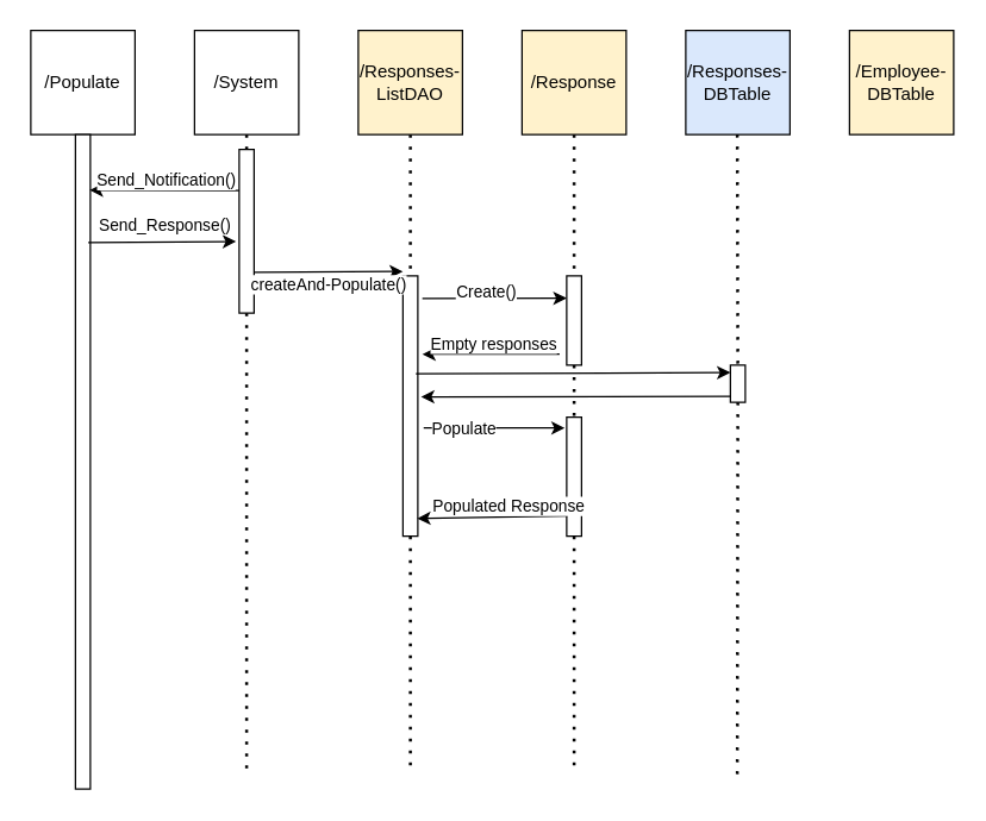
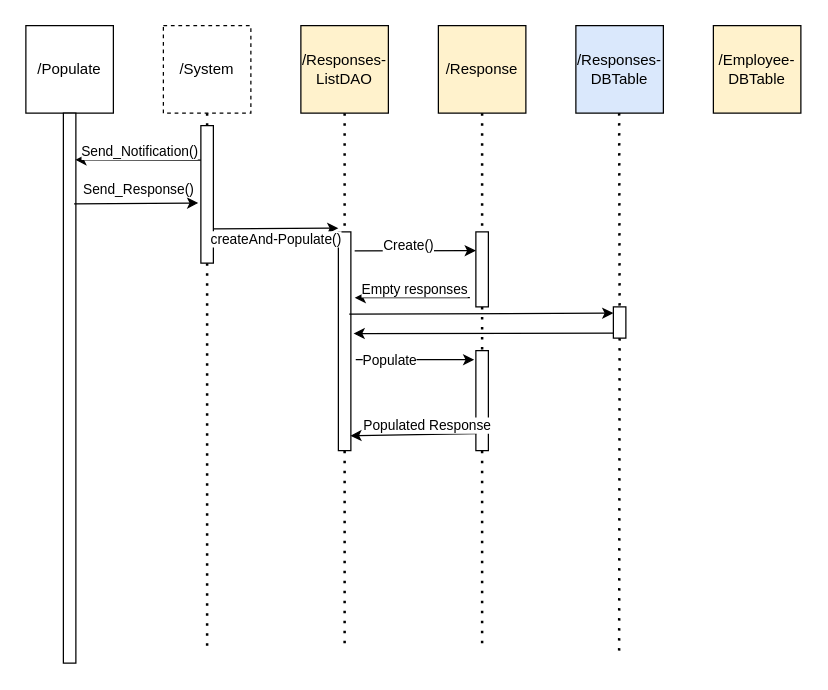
  <mxCell id="0" />
  <mxCell id="1" parent="0" />
  <mxCell id="2" value="/Populate" style="whiteSpace=wrap;html=1;aspect=fixed;" parent="1" vertex="1"><mxGeometry x="20" y="20" width="70" height="70" as="geometry" /></mxCell>
- <mxCell id="3" value="/System" style="whiteSpace=wrap;html=1;aspect=fixed;" parent="1" vertex="1"><mxGeometry x="130" y="20" width="70" height="70" as="geometry" /></mxCell>
+ <mxCell id="3" value="/System" style="whiteSpace=wrap;html=1;aspect=fixed;dashed=1;" parent="1" vertex="1"><mxGeometry x="130" y="20" width="70" height="70" as="geometry" /></mxCell>
  <mxCell id="4" value="" style="rounded=0;whiteSpace=wrap;html=1;" parent="1" vertex="1"><mxGeometry x="50" y="90" width="10" height="440" as="geometry" /></mxCell>
  <mxCell id="5" value="" style="endArrow=none;dashed=1;html=1;dashPattern=1 3;strokeWidth=2;rounded=0;exitX=0.5;exitY=1;exitDx=0;exitDy=0;" parent="1" source="11" edge="1"><mxGeometry width="50" height="50" relative="1" as="geometry"><mxPoint x="290" y="150" as="sourcePoint" /><mxPoint x="165" y="520" as="targetPoint" /></mxGeometry></mxCell>
  <mxCell id="6" value="/Responses-ListDAO" style="whiteSpace=wrap;html=1;aspect=fixed;fillColor=#fff2cc;" parent="1" vertex="1"><mxGeometry x="240" y="20" width="70" height="70" as="geometry" /></mxCell>
  <mxCell id="7" value="" style="endArrow=none;dashed=1;html=1;dashPattern=1 3;strokeWidth=2;rounded=0;" parent="1" source="23" edge="1"><mxGeometry width="50" height="50" relative="1" as="geometry"><mxPoint x="275" y="90" as="sourcePoint" /><mxPoint x="275" y="520" as="targetPoint" /></mxGeometry></mxCell>
  <mxCell id="8" value="/Response" style="whiteSpace=wrap;html=1;aspect=fixed;fillColor=#fff2cc;" parent="1" vertex="1"><mxGeometry x="350" y="20" width="70" height="70" as="geometry" /></mxCell>
  <mxCell id="9" value="" style="endArrow=none;dashed=1;html=1;dashPattern=1 3;strokeWidth=2;rounded=0;exitX=0.5;exitY=1;exitDx=0;exitDy=0;" parent="1" source="33" edge="1"><mxGeometry width="50" height="50" relative="1" as="geometry"><mxPoint x="510" y="150" as="sourcePoint" /><mxPoint x="385" y="520" as="targetPoint" /></mxGeometry></mxCell>
  <mxCell id="10" value="" style="endArrow=none;dashed=1;html=1;dashPattern=1 3;strokeWidth=2;rounded=0;exitX=0.5;exitY=1;exitDx=0;exitDy=0;" edge="1" parent="1" source="3" target="11"><mxGeometry width="50" height="50" relative="1" as="geometry"><mxPoint x="165" y="90" as="sourcePoint" /><mxPoint x="165" y="520" as="targetPoint" /></mxGeometry></mxCell>
  <mxCell id="11" value="" style="rounded=0;whiteSpace=wrap;html=1;" vertex="1" parent="1"><mxGeometry x="160" y="100" width="10" height="110" as="geometry" /></mxCell>
  <mxCell id="12" value="" style="endArrow=none;dashed=1;html=1;dashPattern=1 3;strokeWidth=2;rounded=0;exitX=0.5;exitY=1;exitDx=0;exitDy=0;" edge="1" parent="1" source="6"><mxGeometry width="50" height="50" relative="1" as="geometry"><mxPoint x="275" y="90" as="sourcePoint" /><mxPoint x="275" y="90" as="targetPoint" /></mxGeometry></mxCell>
  <mxCell id="13" value="/Responses-DBTable" style="whiteSpace=wrap;html=1;aspect=fixed;fillColor=#dae8fc;" vertex="1" parent="1"><mxGeometry x="460" y="20" width="70" height="70" as="geometry" /></mxCell>
  <mxCell id="14" value="/Employee-DBTable" style="whiteSpace=wrap;html=1;aspect=fixed;fillColor=#fff2cc;" vertex="1" parent="1"><mxGeometry x="570" y="20" width="70" height="70" as="geometry" /></mxCell>
  <mxCell id="15" value="" style="endArrow=none;dashed=1;html=1;dashPattern=1 3;strokeWidth=2;rounded=0;exitX=0.5;exitY=1;exitDx=0;exitDy=0;" edge="1" parent="1" source="17"><mxGeometry width="50" height="50" relative="1" as="geometry"><mxPoint x="494.62" y="90" as="sourcePoint" /><mxPoint x="494.62" y="520" as="targetPoint" /></mxGeometry></mxCell>
  <mxCell id="16" value="" style="endArrow=none;dashed=1;html=1;dashPattern=1 3;strokeWidth=2;rounded=0;exitX=0.5;exitY=1;exitDx=0;exitDy=0;" edge="1" parent="1" target="17"><mxGeometry width="50" height="50" relative="1" as="geometry"><mxPoint x="494.62" y="90" as="sourcePoint" /><mxPoint x="494.62" y="520" as="targetPoint" /></mxGeometry></mxCell>
  <mxCell id="17" value="" style="rounded=0;whiteSpace=wrap;html=1;" vertex="1" parent="1"><mxGeometry x="490" y="245" width="10" height="25" as="geometry" /></mxCell>
  <mxCell id="18" value="" style="endArrow=classic;html=1;rounded=0;entryX=0.959;entryY=0.085;entryDx=0;entryDy=0;entryPerimeter=0;exitX=0;exitY=0.25;exitDx=0;exitDy=0;" edge="1" parent="1" source="11" target="4"><mxGeometry width="50" height="50" relative="1" as="geometry"><mxPoint x="180" y="170" as="sourcePoint" /><mxPoint x="230" y="120" as="targetPoint" /></mxGeometry></mxCell>
  <mxCell id="19" value="Send_Notification()" style="edgeLabel;html=1;align=center;verticalAlign=middle;resizable=0;points=[];" vertex="1" connectable="0" parent="18"><mxGeometry x="0.313" relative="1" as="geometry"><mxPoint x="16" y="-7" as="offset" /></mxGeometry></mxCell>
  <mxCell id="20" value="" style="endArrow=classic;html=1;rounded=0;exitX=0.959;exitY=0.165;exitDx=0;exitDy=0;exitPerimeter=0;entryX=-0.11;entryY=0.563;entryDx=0;entryDy=0;entryPerimeter=0;" edge="1" parent="1"><mxGeometry width="50" height="50" relative="1" as="geometry"><mxPoint x="58.59" y="162.6" as="sourcePoint" /><mxPoint x="157.9" y="161.93" as="targetPoint" /></mxGeometry></mxCell>
  <mxCell id="21" value="Send_Response()" style="edgeLabel;html=1;align=center;verticalAlign=middle;resizable=0;points=[];" vertex="1" connectable="0" parent="20"><mxGeometry x="-0.333" relative="1" as="geometry"><mxPoint x="18" y="-12" as="offset" /></mxGeometry></mxCell>
  <mxCell id="22" value="" style="endArrow=none;dashed=1;html=1;dashPattern=1 3;strokeWidth=2;rounded=0;" edge="1" parent="1" target="23"><mxGeometry width="50" height="50" relative="1" as="geometry"><mxPoint x="275" y="90" as="sourcePoint" /><mxPoint x="275" y="520" as="targetPoint" /></mxGeometry></mxCell>
  <mxCell id="23" value="" style="rounded=0;whiteSpace=wrap;html=1;" vertex="1" parent="1"><mxGeometry x="270" y="185" width="10" height="175" as="geometry" /></mxCell>
  <mxCell id="24" value="" style="endArrow=classic;html=1;rounded=0;exitX=1;exitY=0.75;exitDx=0;exitDy=0;" edge="1" parent="1" source="11"><mxGeometry width="50" height="50" relative="1" as="geometry"><mxPoint x="310" y="200" as="sourcePoint" /><mxPoint x="270" y="182" as="targetPoint" /></mxGeometry></mxCell>
  <mxCell id="25" value="createAnd-Populate()" style="edgeLabel;html=1;align=center;verticalAlign=middle;resizable=0;points=[];" vertex="1" connectable="0" parent="24"><mxGeometry x="-0.396" y="4" relative="1" as="geometry"><mxPoint x="20" y="12" as="offset" /></mxGeometry></mxCell>
  <mxCell id="26" value="" style="endArrow=none;dashed=1;html=1;dashPattern=1 3;strokeWidth=2;rounded=0;exitX=0.5;exitY=1;exitDx=0;exitDy=0;" edge="1" parent="1" source="8" target="27"><mxGeometry width="50" height="50" relative="1" as="geometry"><mxPoint x="385" y="90" as="sourcePoint" /><mxPoint x="385" y="520" as="targetPoint" /></mxGeometry></mxCell>
  <mxCell id="27" value="" style="rounded=0;whiteSpace=wrap;html=1;" vertex="1" parent="1"><mxGeometry x="380" y="185" width="10" height="60" as="geometry" /></mxCell>
  <mxCell id="28" value="" style="endArrow=classic;html=1;rounded=0;exitX=1.304;exitY=0.087;exitDx=0;exitDy=0;exitPerimeter=0;entryX=0;entryY=0.25;entryDx=0;entryDy=0;" edge="1" parent="1" source="23" target="27"><mxGeometry width="50" height="50" relative="1" as="geometry"><mxPoint x="290" y="230" as="sourcePoint" /><mxPoint x="340" y="180" as="targetPoint" /></mxGeometry></mxCell>
  <mxCell id="29" value="Create()" style="edgeLabel;html=1;align=center;verticalAlign=middle;resizable=0;points=[];" vertex="1" connectable="0" parent="28"><mxGeometry x="-0.444" y="5" relative="1" as="geometry"><mxPoint x="15" as="offset" /></mxGeometry></mxCell>
  <mxCell id="30" value="" style="endArrow=classic;html=1;rounded=0;exitX=-0.478;exitY=0.878;exitDx=0;exitDy=0;exitPerimeter=0;entryX=1.304;entryY=0.301;entryDx=0;entryDy=0;entryPerimeter=0;" edge="1" parent="1" source="27" target="23"><mxGeometry width="50" height="50" relative="1" as="geometry"><mxPoint x="290" y="230" as="sourcePoint" /><mxPoint x="340" y="180" as="targetPoint" /></mxGeometry></mxCell>
  <mxCell id="31" value="Empty responses" style="edgeLabel;html=1;align=center;verticalAlign=middle;resizable=0;points=[];" vertex="1" connectable="0" parent="30"><mxGeometry x="0.453" y="-7" relative="1" as="geometry"><mxPoint x="22" as="offset" /></mxGeometry></mxCell>
  <mxCell id="32" value="" style="endArrow=none;dashed=1;html=1;dashPattern=1 3;strokeWidth=2;rounded=0;exitX=0.5;exitY=1;exitDx=0;exitDy=0;" edge="1" parent="1" source="27" target="33"><mxGeometry width="50" height="50" relative="1" as="geometry"><mxPoint x="385" y="245" as="sourcePoint" /><mxPoint x="385" y="520" as="targetPoint" /></mxGeometry></mxCell>
  <mxCell id="33" value="" style="rounded=0;whiteSpace=wrap;html=1;" vertex="1" parent="1"><mxGeometry x="380" y="280" width="10" height="80" as="geometry" /></mxCell>
  <mxCell id="34" value="" style="endArrow=classic;html=1;rounded=0;entryX=-0.13;entryY=0.091;entryDx=0;entryDy=0;entryPerimeter=0;exitX=1.391;exitY=0.584;exitDx=0;exitDy=0;exitPerimeter=0;" edge="1" parent="1" source="23" target="33"><mxGeometry width="50" height="50" relative="1" as="geometry"><mxPoint x="290" y="320" as="sourcePoint" /><mxPoint x="340" y="270" as="targetPoint" /></mxGeometry></mxCell>
  <mxCell id="35" value="Populate" style="edgeLabel;html=1;align=center;verticalAlign=middle;resizable=0;points=[];" vertex="1" connectable="0" parent="34"><mxGeometry x="-0.431" relative="1" as="geometry"><mxPoint as="offset" /></mxGeometry></mxCell>
  <mxCell id="36" value="" style="endArrow=classic;html=1;rounded=0;exitX=0.043;exitY=0.83;exitDx=0;exitDy=0;exitPerimeter=0;entryX=0.957;entryY=0.932;entryDx=0;entryDy=0;entryPerimeter=0;" edge="1" parent="1" source="33" target="23"><mxGeometry width="50" height="50" relative="1" as="geometry"><mxPoint x="290" y="320" as="sourcePoint" /><mxPoint x="340" y="270" as="targetPoint" /></mxGeometry></mxCell>
  <mxCell id="37" value="Populated Response" style="edgeLabel;html=1;align=center;verticalAlign=middle;resizable=0;points=[];" vertex="1" connectable="0" parent="36"><mxGeometry x="0.431" y="1" relative="1" as="geometry"><mxPoint x="32" y="-9" as="offset" /></mxGeometry></mxCell>
  <mxCell id="38" value="" style="endArrow=classic;html=1;rounded=0;exitX=0.87;exitY=0.376;exitDx=0;exitDy=0;exitPerimeter=0;" edge="1" parent="1" source="23"><mxGeometry width="50" height="50" relative="1" as="geometry"><mxPoint x="290" y="250" as="sourcePoint" /><mxPoint x="490" y="250" as="targetPoint" /></mxGeometry></mxCell>
  <mxCell id="39" value="" style="endArrow=classic;html=1;rounded=0;entryX=1.217;entryY=0.465;entryDx=0;entryDy=0;entryPerimeter=0;" edge="1" parent="1" target="23"><mxGeometry width="50" height="50" relative="1" as="geometry"><mxPoint x="490" y="266" as="sourcePoint" /><mxPoint x="500" y="210" as="targetPoint" /></mxGeometry></mxCell>
